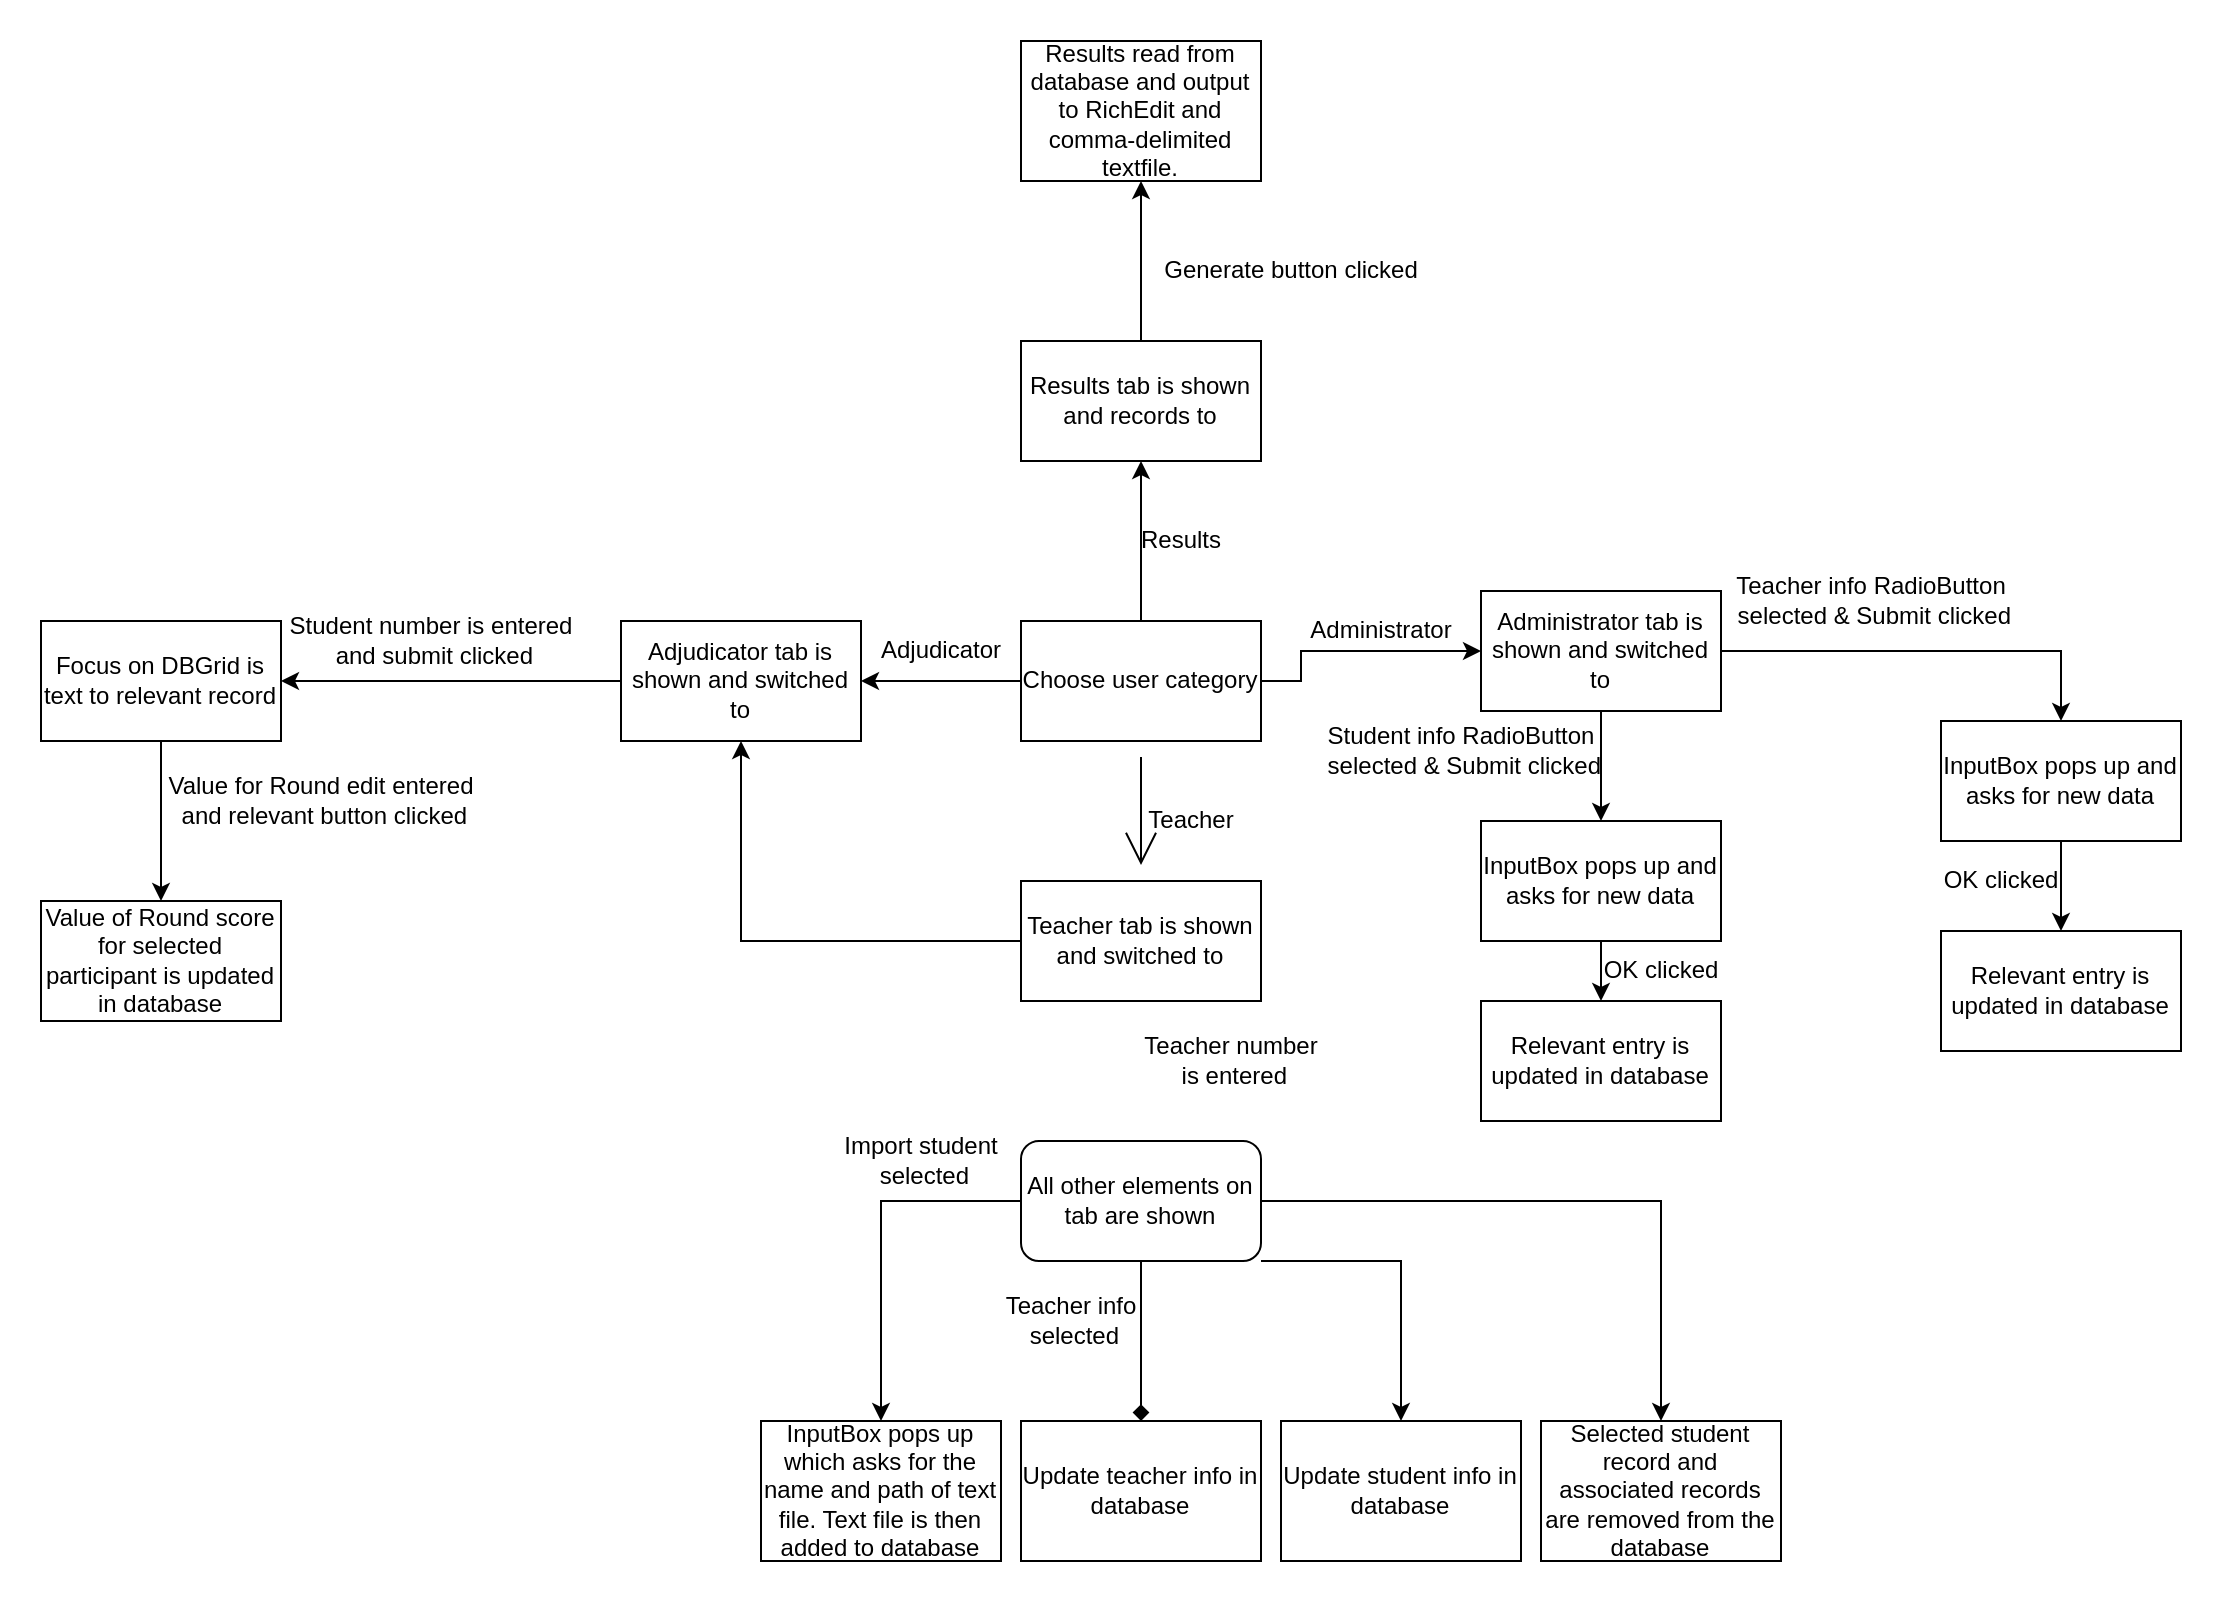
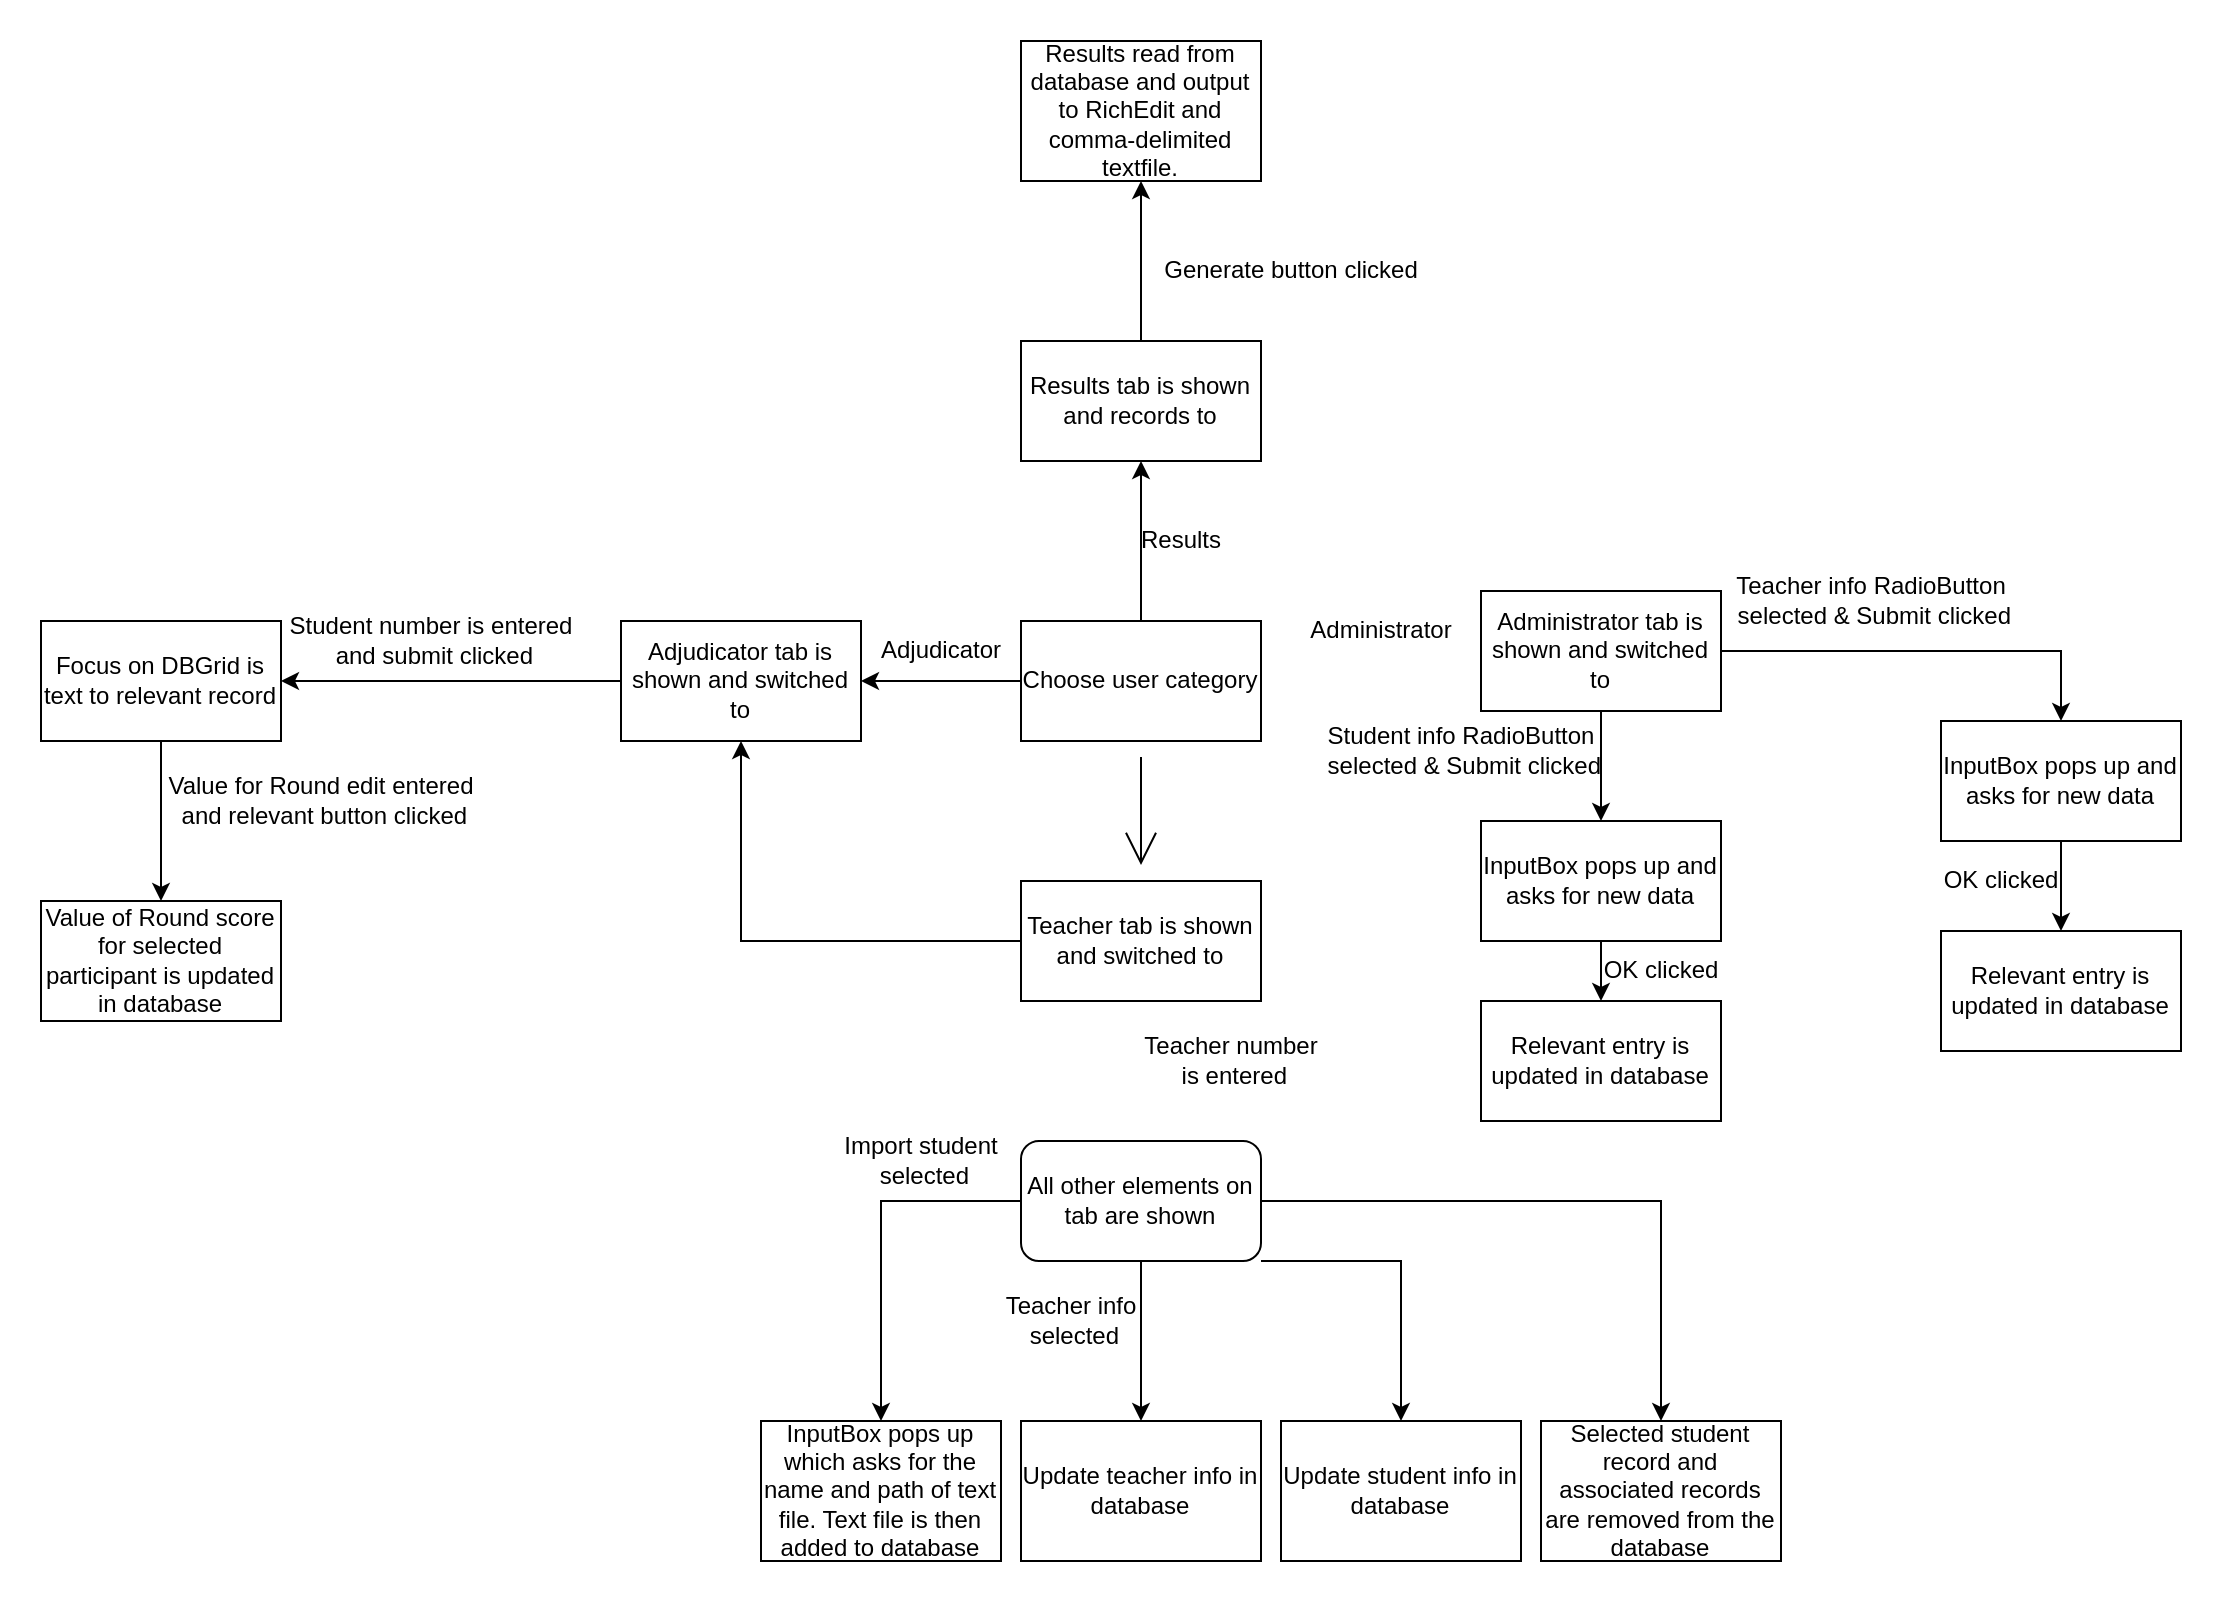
  <mxCell id="0" />
  <mxCell id="1" parent="0" />
  <mxCell id="2" value="" style="edgeStyle=none;curved=1;rounded=0;orthogonalLoop=1;jettySize=auto;html=1;endArrow=open;startSize=14;endSize=14;sourcePerimeterSpacing=8;targetPerimeterSpacing=8;" parent="1" source="6" target="24" edge="1"><mxGeometry relative="1" as="geometry"><mxPoint x="570" y="450" as="targetPoint" /></mxGeometry></mxCell>
- <mxCell id="3" value="" style="edgeStyle=orthogonalEdgeStyle;rounded=0;orthogonalLoop=1;jettySize=auto;html=1;" edge="1" parent="1" source="6" target="17"><mxGeometry relative="1" as="geometry"><Array as="points"><mxPoint x="650" y="340" /><mxPoint x="650" y="325" /></Array></mxGeometry></mxCell>
  <mxCell id="4" value="" style="edgeStyle=orthogonalEdgeStyle;rounded=0;orthogonalLoop=1;jettySize=auto;html=1;" edge="1" parent="1" source="6" target="37"><mxGeometry relative="1" as="geometry" /></mxCell>
  <mxCell id="5" value="" style="edgeStyle=orthogonalEdgeStyle;rounded=0;orthogonalLoop=1;jettySize=auto;html=1;" edge="1" parent="1" source="6" target="45"><mxGeometry relative="1" as="geometry" /></mxCell>
  <mxCell id="6" value="Choose user category" style="rounded=0;whiteSpace=wrap;html=1;hachureGap=4;pointerEvents=0;" parent="1" vertex="1"><mxGeometry x="510" y="310" width="120" height="60" as="geometry" /></mxCell>
- <mxCell id="7" value="" style="edgeStyle=orthogonalEdgeStyle;rounded=0;orthogonalLoop=1;jettySize=auto;html=1;endArrow=diamond;" edge="1" parent="1" source="11" target="13"><mxGeometry relative="1" as="geometry" /></mxCell>
+ <mxCell id="7" value="" style="edgeStyle=orthogonalEdgeStyle;rounded=0;orthogonalLoop=1;jettySize=auto;html=1;" edge="1" parent="1" source="11" target="13"><mxGeometry relative="1" as="geometry" /></mxCell>
  <mxCell id="8" value="" style="edgeStyle=orthogonalEdgeStyle;rounded=0;orthogonalLoop=1;jettySize=auto;html=1;exitX=1;exitY=1;exitDx=0;exitDy=0;startArrow=none;" edge="1" parent="1" source="11" target="14"><mxGeometry relative="1" as="geometry"><Array as="points"><mxPoint x="700" y="630" /></Array></mxGeometry></mxCell>
  <mxCell id="9" value="" style="edgeStyle=orthogonalEdgeStyle;rounded=0;orthogonalLoop=1;jettySize=auto;html=1;" edge="1" parent="1" source="11" target="19"><mxGeometry relative="1" as="geometry" /></mxCell>
  <mxCell id="10" value="" style="edgeStyle=orthogonalEdgeStyle;rounded=0;orthogonalLoop=1;jettySize=auto;html=1;" edge="1" parent="1" source="11" target="22"><mxGeometry relative="1" as="geometry" /></mxCell>
  <mxCell id="11" value="All other elements on tab are shown" style="whiteSpace=wrap;html=1;hachureGap=4;pointerEvents=0;rounded=1;" parent="1" vertex="1"><mxGeometry x="510" y="570" width="120" height="60" as="geometry" /></mxCell>
- <mxCell id="12" value="Teacher" style="text;html=1;align=center;verticalAlign=middle;resizable=0;points=[];autosize=1;strokeColor=none;fillColor=none;" vertex="1" parent="1"><mxGeometry x="560" y="395" width="70" height="30" as="geometry" /></mxCell>
  <mxCell id="13" value="Update teacher info in database" style="whiteSpace=wrap;html=1;rounded=0;hachureGap=4;" vertex="1" parent="1"><mxGeometry x="510" y="710" width="120" height="70" as="geometry" /></mxCell>
  <mxCell id="14" value="Update student info in database" style="whiteSpace=wrap;html=1;rounded=0;hachureGap=4;" vertex="1" parent="1"><mxGeometry x="640" y="710" width="120" height="70" as="geometry" /></mxCell>
  <mxCell id="15" value="" style="edgeStyle=orthogonalEdgeStyle;rounded=0;orthogonalLoop=1;jettySize=auto;html=1;" edge="1" parent="1" source="17" target="27"><mxGeometry relative="1" as="geometry" /></mxCell>
  <mxCell id="16" style="edgeStyle=orthogonalEdgeStyle;rounded=0;orthogonalLoop=1;jettySize=auto;html=1;" edge="1" parent="1" source="17" target="32"><mxGeometry relative="1" as="geometry" /></mxCell>
  <mxCell id="17" value="Administrator tab is shown and switched to" style="whiteSpace=wrap;html=1;rounded=0;hachureGap=4;" vertex="1" parent="1"><mxGeometry x="740" y="295" width="120" height="60" as="geometry" /></mxCell>
  <mxCell id="18" value="Administrator" style="text;html=1;align=center;verticalAlign=middle;resizable=0;points=[];autosize=1;strokeColor=none;fillColor=none;" vertex="1" parent="1"><mxGeometry x="640" y="300" width="100" height="30" as="geometry" /></mxCell>
  <mxCell id="19" value="InputBox pops up which asks for the name and path of text file. Text file is then added to database" style="whiteSpace=wrap;html=1;rounded=0;hachureGap=4;" vertex="1" parent="1"><mxGeometry x="380" y="710" width="120" height="70" as="geometry" /></mxCell>
  <mxCell id="20" value="Import student&lt;br&gt;&amp;nbsp;selected" style="text;html=1;align=center;verticalAlign=middle;resizable=0;points=[];autosize=1;strokeColor=none;fillColor=none;" vertex="1" parent="1"><mxGeometry x="410" y="560" width="100" height="40" as="geometry" /></mxCell>
  <mxCell id="21" value="Teacher info&lt;br&gt;&amp;nbsp;selected" style="text;html=1;align=center;verticalAlign=middle;resizable=0;points=[];autosize=1;strokeColor=none;fillColor=none;" vertex="1" parent="1"><mxGeometry x="490" y="640" width="90" height="40" as="geometry" /></mxCell>
  <mxCell id="22" value="Selected student record and associated records are removed from the database" style="whiteSpace=wrap;html=1;rounded=0;hachureGap=4;" vertex="1" parent="1"><mxGeometry x="770" y="710" width="120" height="70" as="geometry" /></mxCell>
  <mxCell id="23" value="" style="edgeStyle=orthogonalEdgeStyle;rounded=0;orthogonalLoop=1;jettySize=auto;html=1;" edge="1" parent="1" source="24" target="37"><mxGeometry relative="1" as="geometry" /></mxCell>
  <mxCell id="24" value="Teacher tab is shown and switched to" style="rounded=0;whiteSpace=wrap;html=1;" vertex="1" parent="1"><mxGeometry x="510" y="440" width="120" height="60" as="geometry" /></mxCell>
  <mxCell id="25" value="Teacher number&lt;br&gt;&amp;nbsp;is entered" style="text;html=1;align=center;verticalAlign=middle;resizable=0;points=[];autosize=1;strokeColor=none;fillColor=none;" vertex="1" parent="1"><mxGeometry x="560" y="510" width="110" height="40" as="geometry" /></mxCell>
  <mxCell id="26" value="" style="edgeStyle=orthogonalEdgeStyle;rounded=0;orthogonalLoop=1;jettySize=auto;html=1;" edge="1" parent="1" source="27" target="29"><mxGeometry relative="1" as="geometry" /></mxCell>
  <mxCell id="27" value="InputBox pops up and asks for new data" style="whiteSpace=wrap;html=1;rounded=0;hachureGap=4;" vertex="1" parent="1"><mxGeometry x="740" y="410" width="120" height="60" as="geometry" /></mxCell>
  <mxCell id="28" value="Student info RadioButton&lt;br&gt;&amp;nbsp;selected &amp;amp; Submit clicked" style="text;html=1;align=center;verticalAlign=middle;resizable=0;points=[];autosize=1;strokeColor=none;fillColor=none;" vertex="1" parent="1"><mxGeometry x="645" y="355" width="170" height="40" as="geometry" /></mxCell>
  <mxCell id="29" value="Relevant entry is updated in database" style="whiteSpace=wrap;html=1;rounded=0;hachureGap=4;" vertex="1" parent="1"><mxGeometry x="740" y="500" width="120" height="60" as="geometry" /></mxCell>
  <mxCell id="30" value="OK clicked" style="text;html=1;align=center;verticalAlign=middle;resizable=0;points=[];autosize=1;strokeColor=none;fillColor=none;" vertex="1" parent="1"><mxGeometry x="790" y="470" width="80" height="30" as="geometry" /></mxCell>
  <mxCell id="31" value="" style="edgeStyle=orthogonalEdgeStyle;rounded=0;orthogonalLoop=1;jettySize=auto;html=1;" edge="1" parent="1" source="32" target="34"><mxGeometry relative="1" as="geometry" /></mxCell>
  <mxCell id="32" value="InputBox pops up and asks for new data" style="whiteSpace=wrap;html=1;rounded=0;hachureGap=4;" vertex="1" parent="1"><mxGeometry x="970" y="360" width="120" height="60" as="geometry" /></mxCell>
  <mxCell id="33" value="Teacher info RadioButton&lt;br&gt;&amp;nbsp;selected &amp;amp; Submit clicked" style="text;html=1;align=center;verticalAlign=middle;resizable=0;points=[];autosize=1;strokeColor=none;fillColor=none;" vertex="1" parent="1"><mxGeometry x="850" y="280" width="170" height="40" as="geometry" /></mxCell>
  <mxCell id="34" value="Relevant entry is updated in database" style="whiteSpace=wrap;html=1;rounded=0;hachureGap=4;" vertex="1" parent="1"><mxGeometry x="970" y="465" width="120" height="60" as="geometry" /></mxCell>
  <mxCell id="35" value="OK clicked" style="text;html=1;align=center;verticalAlign=middle;resizable=0;points=[];autosize=1;strokeColor=none;fillColor=none;" vertex="1" parent="1"><mxGeometry x="960" y="425" width="80" height="30" as="geometry" /></mxCell>
  <mxCell id="36" value="" style="edgeStyle=orthogonalEdgeStyle;rounded=0;orthogonalLoop=1;jettySize=auto;html=1;" edge="1" parent="1" source="37" target="40"><mxGeometry relative="1" as="geometry" /></mxCell>
  <mxCell id="37" value="Adjudicator tab is shown and switched to" style="whiteSpace=wrap;html=1;rounded=0;hachureGap=4;" vertex="1" parent="1"><mxGeometry x="310" y="310" width="120" height="60" as="geometry" /></mxCell>
  <mxCell id="38" value="Adjudicator" style="text;html=1;align=center;verticalAlign=middle;resizable=0;points=[];autosize=1;strokeColor=none;fillColor=none;" vertex="1" parent="1"><mxGeometry x="430" y="310" width="80" height="30" as="geometry" /></mxCell>
  <mxCell id="39" value="" style="edgeStyle=orthogonalEdgeStyle;rounded=0;orthogonalLoop=1;jettySize=auto;html=1;" edge="1" parent="1" source="40" target="42"><mxGeometry relative="1" as="geometry" /></mxCell>
  <mxCell id="40" value="Focus on DBGrid is text to relevant record" style="whiteSpace=wrap;html=1;rounded=0;hachureGap=4;" vertex="1" parent="1"><mxGeometry x="20" y="310" width="120" height="60" as="geometry" /></mxCell>
  <mxCell id="41" value="Student number is entered&lt;br&gt;&amp;nbsp;and submit clicked" style="text;html=1;align=center;verticalAlign=middle;resizable=0;points=[];autosize=1;strokeColor=none;fillColor=none;" vertex="1" parent="1"><mxGeometry x="130" y="300" width="170" height="40" as="geometry" /></mxCell>
  <mxCell id="42" value="Value of Round score for selected participant is updated in database" style="whiteSpace=wrap;html=1;rounded=0;hachureGap=4;" vertex="1" parent="1"><mxGeometry x="20" y="450" width="120" height="60" as="geometry" /></mxCell>
  <mxCell id="43" value="Value for Round edit entered&lt;br&gt;&amp;nbsp;and relevant button clicked" style="text;html=1;align=center;verticalAlign=middle;resizable=0;points=[];autosize=1;strokeColor=none;fillColor=none;" vertex="1" parent="1"><mxGeometry x="70" y="380" width="180" height="40" as="geometry" /></mxCell>
  <mxCell id="44" value="" style="edgeStyle=orthogonalEdgeStyle;rounded=0;orthogonalLoop=1;jettySize=auto;html=1;" edge="1" parent="1" source="45" target="47"><mxGeometry relative="1" as="geometry" /></mxCell>
  <mxCell id="45" value="Results tab is shown and records to" style="whiteSpace=wrap;html=1;rounded=0;hachureGap=4;" vertex="1" parent="1"><mxGeometry x="510" y="170" width="120" height="60" as="geometry" /></mxCell>
  <mxCell id="46" value="Results" style="text;html=1;align=center;verticalAlign=middle;resizable=0;points=[];autosize=1;strokeColor=none;fillColor=none;" vertex="1" parent="1"><mxGeometry x="555" y="255" width="70" height="30" as="geometry" /></mxCell>
  <mxCell id="47" value="Results read from database and output to RichEdit and comma-delimited textfile." style="whiteSpace=wrap;html=1;rounded=0;hachureGap=4;" vertex="1" parent="1"><mxGeometry x="510" y="20" width="120" height="70" as="geometry" /></mxCell>
  <mxCell id="48" value="Generate button clicked" style="text;html=1;align=center;verticalAlign=middle;resizable=0;points=[];autosize=1;strokeColor=none;fillColor=none;" vertex="1" parent="1"><mxGeometry x="570" y="120" width="150" height="30" as="geometry" /></mxCell>
